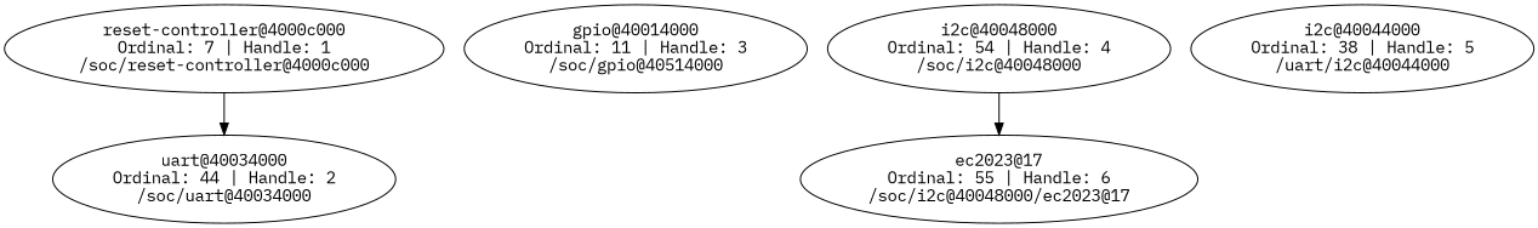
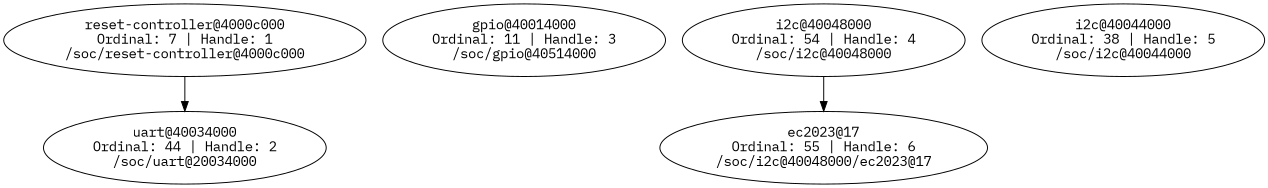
  digraph {
    fontname="IBM Plex Mono"
    node [fontname="IBM Plex Mono"]
    edge [fontname="IBM Plex Mono"]
    n1 [label="reset-controller@4000c000\nOrdinal: 7 | Handle: 1\n/soc/reset-controller@4000c000"]
-   n2 [label="uart@40034000\nOrdinal: 44 | Handle: 2\n/soc/uart@40034000"]
+   n2 [label="uart@40034000\nOrdinal: 44 | Handle: 2\n/soc/uart@20034000"]
    n3 [label="gpio@40014000\nOrdinal: 11 | Handle: 3\n/soc/gpio@40514000"]
    n4 [label="i2c@40048000\nOrdinal: 54 | Handle: 4\n/soc/i2c@40048000"]
    n5 [label="ec2023@17\nOrdinal: 55 | Handle: 6\n/soc/i2c@40048000/ec2023@17"]
-   n6 [label="i2c@40044000\nOrdinal: 38 | Handle: 5\n/uart/i2c@40044000"]
+   n6 [label="i2c@40044000\nOrdinal: 38 | Handle: 5\n/soc/i2c@40044000"]
    n1 -> n2
    n4 -> n5
  }
